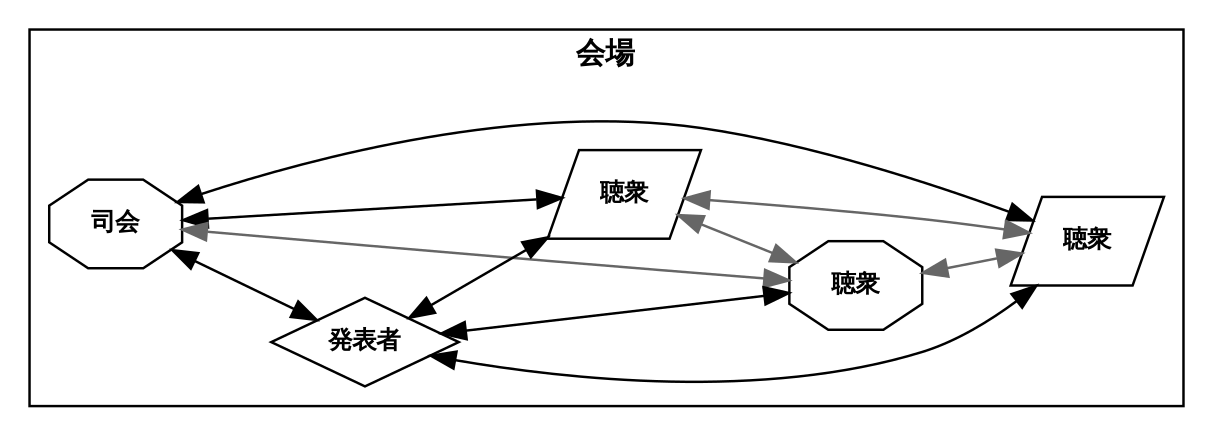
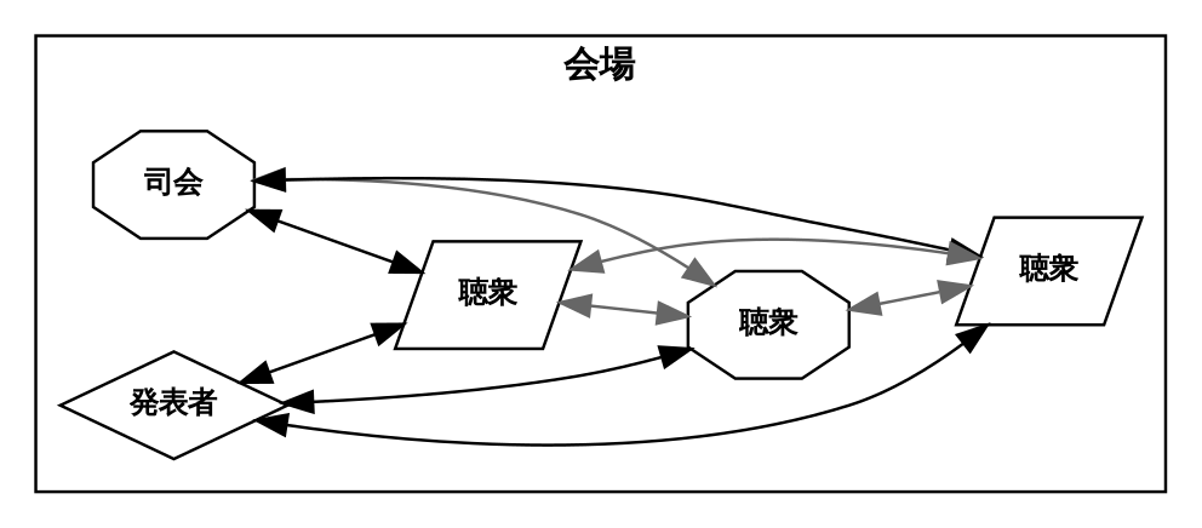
  digraph {
    fontname="Yu Gothic bold"
    rankdir=LR
    node [fontname="Yu Gothic bold" fontsize=10 shape=octagon]
    edge [dir=both fontname="Yu Gothic bold" color=black]
    n1 [label="司会"]
    n2 [label="発表者" shape=diamond]
    n3 [label="聴衆" shape=parallelogram]
    n4 [label="聴衆"]
    n5 [label="聴衆" shape=parallelogram]
    subgraph cluster_1 {
      fontsize=12
      label="会場"
      n1
      n2
      n3
      n4
      n5
    }
-   n1 -> n2
    n1 -> n3
    n1 -> n4 [color=gray40]
    n1 -> n5
    n2 -> n3
    n2 -> n4
    n2 -> n5
    n3 -> n4 [color=gray40]
    n3 -> n5 [color=gray40]
    n4 -> n5 [color=gray40]
  }
